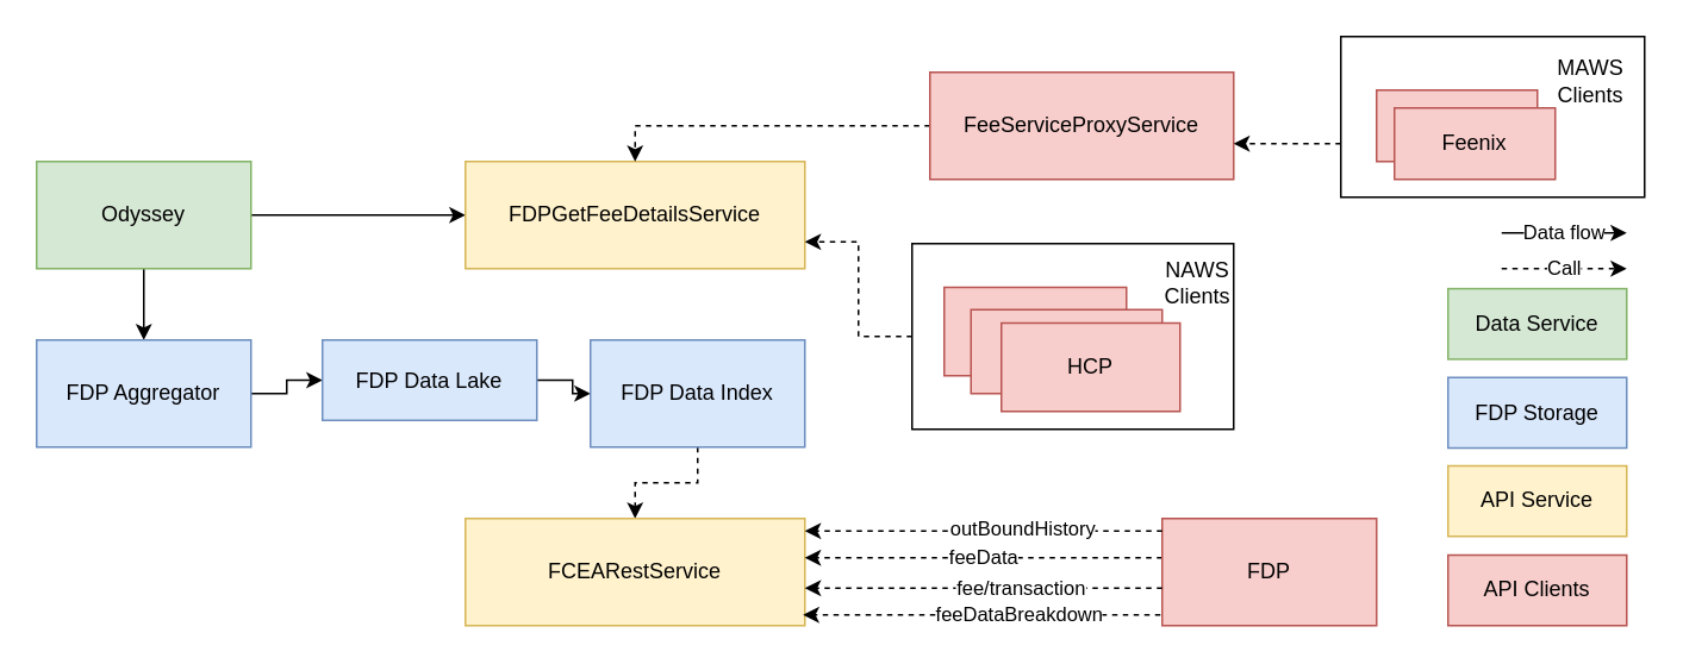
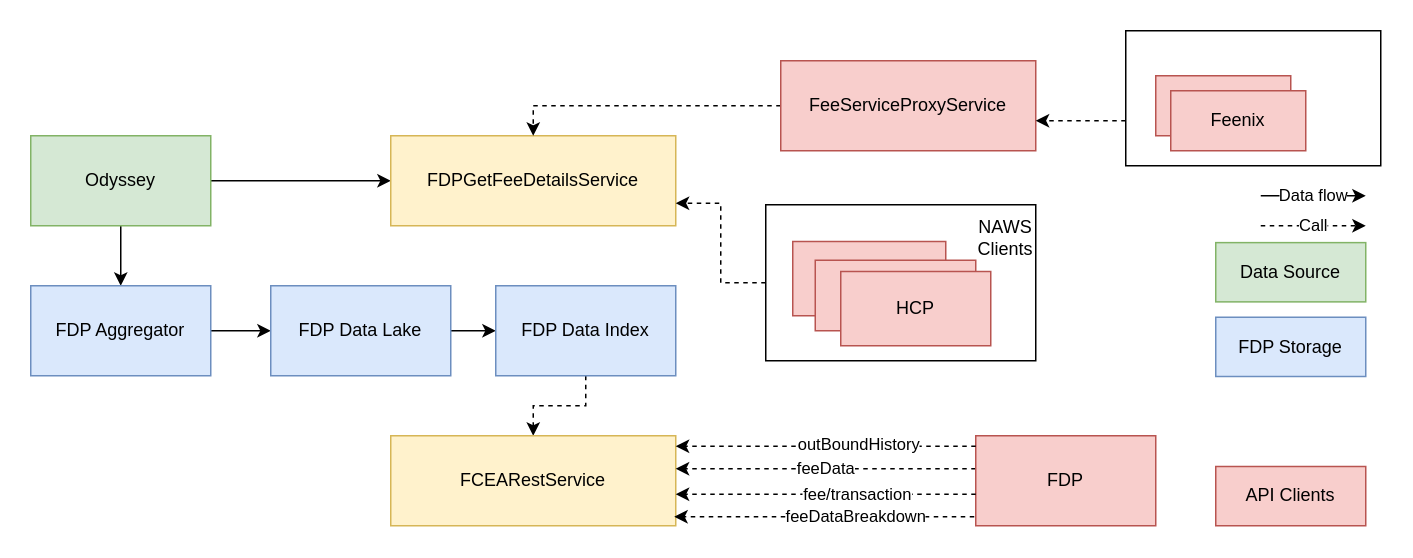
  <mxCell id="0" />
  <mxCell id="1" parent="0" />
  <mxCell id="2" value="" style="rounded=0;whiteSpace=wrap;html=1;" vertex="1" parent="1"><mxGeometry x="510" y="136" width="180" height="104" as="geometry" /></mxCell>
  <mxCell id="3" style="edgeStyle=orthogonalEdgeStyle;rounded=0;orthogonalLoop=1;jettySize=auto;html=1;entryX=0.5;entryY=0;entryDx=0;entryDy=0;" edge="1" parent="1" source="5" target="7"><mxGeometry relative="1" as="geometry" /></mxCell>
  <mxCell id="4" style="edgeStyle=orthogonalEdgeStyle;rounded=0;orthogonalLoop=1;jettySize=auto;html=1;" edge="1" parent="1" source="5" target="12"><mxGeometry relative="1" as="geometry" /></mxCell>
  <mxCell id="5" value="Odyssey" style="rounded=0;whiteSpace=wrap;html=1;fillColor=#d5e8d4;strokeColor=#82b366;" vertex="1" parent="1"><mxGeometry x="20" y="90" width="120" height="60" as="geometry" /></mxCell>
  <mxCell id="6" style="edgeStyle=orthogonalEdgeStyle;rounded=0;orthogonalLoop=1;jettySize=auto;html=1;entryX=0;entryY=0.5;entryDx=0;entryDy=0;" edge="1" parent="1" source="7" target="9"><mxGeometry relative="1" as="geometry" /></mxCell>
  <mxCell id="7" value="FDP Aggregator" style="rounded=0;whiteSpace=wrap;html=1;fillColor=#dae8fc;strokeColor=#6c8ebf;" vertex="1" parent="1"><mxGeometry x="20" y="190" width="120" height="60" as="geometry" /></mxCell>
  <mxCell id="8" style="edgeStyle=orthogonalEdgeStyle;rounded=0;orthogonalLoop=1;jettySize=auto;html=1;" edge="1" parent="1" source="9" target="11"><mxGeometry relative="1" as="geometry" /></mxCell>
- <mxCell id="9" value="FDP Data Lake" style="rounded=0;whiteSpace=wrap;html=1;fillColor=#dae8fc;strokeColor=#6c8ebf;" vertex="1" parent="1"><mxGeometry x="180" y="190" width="120" height="45" as="geometry" /></mxCell>
+ <mxCell id="9" value="FDP Data Lake" style="rounded=0;whiteSpace=wrap;html=1;fillColor=#dae8fc;strokeColor=#6c8ebf;" vertex="1" parent="1"><mxGeometry x="180" y="190" width="120" height="60" as="geometry" /></mxCell>
  <mxCell id="10" style="edgeStyle=orthogonalEdgeStyle;rounded=0;orthogonalLoop=1;jettySize=auto;html=1;dashed=1;" edge="1" parent="1" source="11" target="13"><mxGeometry relative="1" as="geometry" /></mxCell>
  <mxCell id="11" value="FDP Data Index" style="rounded=0;whiteSpace=wrap;html=1;fillColor=#dae8fc;strokeColor=#6c8ebf;" vertex="1" parent="1"><mxGeometry x="330" y="190" width="120" height="60" as="geometry" /></mxCell>
  <mxCell id="12" value="FDPGetFeeDetailsService" style="rounded=0;whiteSpace=wrap;html=1;fillColor=#fff2cc;strokeColor=#d6b656;" vertex="1" parent="1"><mxGeometry x="260" y="90" width="190" height="60" as="geometry" /></mxCell>
  <mxCell id="13" value="FCEARestService" style="rounded=0;whiteSpace=wrap;html=1;fillColor=#fff2cc;strokeColor=#d6b656;" vertex="1" parent="1"><mxGeometry x="260" y="290" width="190" height="60" as="geometry" /></mxCell>
  <mxCell id="14" value="feeData" style="edgeStyle=orthogonalEdgeStyle;rounded=0;orthogonalLoop=1;jettySize=auto;html=1;entryX=1;entryY=0.5;entryDx=0;entryDy=0;dashed=1;" edge="1" parent="1"><mxGeometry relative="1" as="geometry"><mxPoint x="650" y="312" as="sourcePoint" /><mxPoint x="450" y="312" as="targetPoint" /></mxGeometry></mxCell>
  <mxCell id="15" value="FDP" style="rounded=0;whiteSpace=wrap;html=1;fillColor=#f8cecc;strokeColor=#b85450;" vertex="1" parent="1"><mxGeometry x="650" y="290" width="120" height="60" as="geometry" /></mxCell>
  <mxCell id="16" style="edgeStyle=orthogonalEdgeStyle;rounded=0;orthogonalLoop=1;jettySize=auto;html=1;entryX=1;entryY=0.75;entryDx=0;entryDy=0;dashed=1;exitX=0;exitY=0.5;exitDx=0;exitDy=0;" edge="1" parent="1" source="2" target="12"><mxGeometry relative="1" as="geometry"><mxPoint x="555" y="178.5" as="sourcePoint" /></mxGeometry></mxCell>
  <mxCell id="17" value="HCP" style="rounded=0;whiteSpace=wrap;html=1;fillColor=#f8cecc;strokeColor=#b85450;" vertex="1" parent="1"><mxGeometry x="528" y="160.5" width="102" height="49.5" as="geometry" /></mxCell>
  <mxCell id="18" value="HCP" style="rounded=0;whiteSpace=wrap;html=1;fillColor=#f8cecc;strokeColor=#b85450;" vertex="1" parent="1"><mxGeometry x="543" y="173" width="107" height="47" as="geometry" /></mxCell>
  <mxCell id="19" value="HCP" style="rounded=0;whiteSpace=wrap;html=1;fillColor=#f8cecc;strokeColor=#b85450;" vertex="1" parent="1"><mxGeometry x="560" y="180.5" width="100" height="49.5" as="geometry" /></mxCell>
  <mxCell id="20" style="edgeStyle=orthogonalEdgeStyle;rounded=0;orthogonalLoop=1;jettySize=auto;html=1;entryX=0.5;entryY=0;entryDx=0;entryDy=0;dashed=1;" edge="1" parent="1" source="21" target="12"><mxGeometry relative="1" as="geometry" /></mxCell>
  <mxCell id="21" value="FeeServiceProxyService" style="rounded=0;whiteSpace=wrap;html=1;fillColor=#f8cecc;strokeColor=#b85450;" vertex="1" parent="1"><mxGeometry x="520" y="40" width="170" height="60" as="geometry" /></mxCell>
  <mxCell id="22" style="edgeStyle=orthogonalEdgeStyle;rounded=0;orthogonalLoop=1;jettySize=auto;html=1;dashed=1;" edge="1" parent="1" source="23" target="21"><mxGeometry relative="1" as="geometry"><Array as="points"><mxPoint x="740" y="80" /><mxPoint x="740" y="80" /></Array></mxGeometry></mxCell>
  <mxCell id="23" value="" style="rounded=0;whiteSpace=wrap;html=1;" vertex="1" parent="1"><mxGeometry x="750" width="170" height="90" as="geometry" y="20" /></mxCell>
  <mxCell id="24" value="NAWS Clients" style="text;html=1;strokeColor=none;fillColor=none;align=center;verticalAlign=middle;whiteSpace=wrap;rounded=0;" vertex="1" parent="1"><mxGeometry x="640" y="143" width="60" height="30" as="geometry" /></mxCell>
- <mxCell id="25" value="MAWS Clients" style="text;html=1;strokeColor=none;fillColor=none;align=center;verticalAlign=middle;whiteSpace=wrap;rounded=0;" vertex="1" parent="1"><mxGeometry x="860" y="30" width="60" height="30" as="geometry" /></mxCell>
  <mxCell id="26" value="" style="endArrow=classic;html=1;rounded=0;dashed=1;entryX=1;entryY=0.25;entryDx=0;entryDy=0;exitX=0;exitY=0.25;exitDx=0;exitDy=0;" edge="1" parent="1"><mxGeometry width="50" height="50" relative="1" as="geometry"><mxPoint x="650" y="297" as="sourcePoint" /><mxPoint x="450" y="297" as="targetPoint" /></mxGeometry></mxCell>
  <mxCell id="27" value="outBoundHistory" style="edgeLabel;html=1;align=center;verticalAlign=middle;resizable=0;points=[];" vertex="1" connectable="0" parent="26"><mxGeometry x="-0.212" y="-2" relative="1" as="geometry"><mxPoint as="offset" /></mxGeometry></mxCell>
  <mxCell id="28" value="" style="endArrow=classic;html=1;rounded=0;dashed=1;entryX=1;entryY=0.75;entryDx=0;entryDy=0;exitX=0;exitY=0.75;exitDx=0;exitDy=0;" edge="1" parent="1"><mxGeometry width="50" height="50" relative="1" as="geometry"><mxPoint x="650" y="329" as="sourcePoint" /><mxPoint x="450" y="329" as="targetPoint" /></mxGeometry></mxCell>
  <mxCell id="29" value="fee/transaction" style="edgeLabel;html=1;align=center;verticalAlign=middle;resizable=0;points=[];" vertex="1" connectable="0" parent="28"><mxGeometry x="-0.2" y="-1" relative="1" as="geometry"><mxPoint as="offset" /></mxGeometry></mxCell>
  <mxCell id="30" value="" style="rounded=0;whiteSpace=wrap;html=1;fillColor=#f8cecc;strokeColor=#b85450;" vertex="1" parent="1"><mxGeometry x="770" y="50" width="90" height="40" as="geometry" /></mxCell>
  <mxCell id="31" value="Feenix" style="rounded=0;whiteSpace=wrap;html=1;fillColor=#f8cecc;strokeColor=#b85450;" vertex="1" parent="1"><mxGeometry x="780" y="60" width="90" height="40" as="geometry" /></mxCell>
- <mxCell id="32" value="Data Service" style="rounded=0;whiteSpace=wrap;html=1;fillColor=#d5e8d4;strokeColor=#82b366;" vertex="1" parent="1"><mxGeometry x="810" y="161.25" width="100" height="39.5" as="geometry" /></mxCell>
+ <mxCell id="32" value="Data Source" style="rounded=0;whiteSpace=wrap;html=1;fillColor=#d5e8d4;strokeColor=#82b366;" vertex="1" parent="1"><mxGeometry x="810" y="161.25" width="100" height="39.5" as="geometry" /></mxCell>
  <mxCell id="33" value="" style="endArrow=classic;html=1;rounded=0;dashed=1;entryX=1;entryY=0.75;entryDx=0;entryDy=0;exitX=0;exitY=0.75;exitDx=0;exitDy=0;" edge="1" parent="1"><mxGeometry width="50" height="50" relative="1" as="geometry"><mxPoint x="649" y="344" as="sourcePoint" /><mxPoint x="449" y="344" as="targetPoint" /></mxGeometry></mxCell>
  <mxCell id="34" value="feeDataBreakdown" style="edgeLabel;html=1;align=center;verticalAlign=middle;resizable=0;points=[];" vertex="1" connectable="0" parent="33"><mxGeometry x="-0.2" y="-1" relative="1" as="geometry"><mxPoint as="offset" /></mxGeometry></mxCell>
  <mxCell id="35" value="FDP Storage" style="rounded=0;whiteSpace=wrap;html=1;fillColor=#dae8fc;strokeColor=#6c8ebf;" vertex="1" parent="1"><mxGeometry x="810" y="211" width="100" height="39.5" as="geometry" /></mxCell>
  <mxCell id="36" value="API Clients" style="rounded=0;whiteSpace=wrap;html=1;fillColor=#f8cecc;strokeColor=#b85450;" vertex="1" parent="1"><mxGeometry x="810" y="310.5" width="100" height="39.5" as="geometry" /></mxCell>
  <mxCell id="37" value="Data flow" style="endArrow=classic;html=1;rounded=0;" edge="1" parent="1"><mxGeometry width="50" height="50" relative="1" as="geometry"><mxPoint x="840" y="130" as="sourcePoint" /><mxPoint x="910" y="130" as="targetPoint" /></mxGeometry></mxCell>
  <mxCell id="38" value="Call" style="endArrow=classic;html=1;rounded=0;dashed=1;" edge="1" parent="1"><mxGeometry width="50" height="50" relative="1" as="geometry"><mxPoint x="840" y="150" as="sourcePoint" /><mxPoint x="910" y="150" as="targetPoint" /></mxGeometry></mxCell>
- <mxCell id="39" value="API Service" style="rounded=0;whiteSpace=wrap;html=1;fillColor=#fff2cc;strokeColor=#d6b656;" vertex="1" parent="1"><mxGeometry x="810" y="260.5" width="100" height="39.5" as="geometry" /></mxCell>
